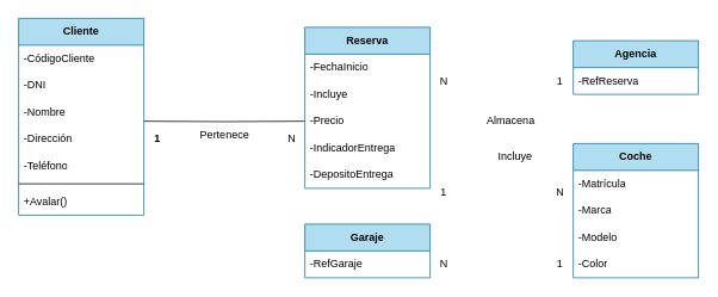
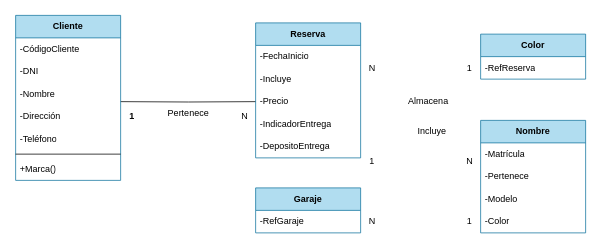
  <mxCell id="0" />
  <mxCell id="1" parent="0" />
  <mxCell id="2" style="edgeStyle=orthogonalEdgeStyle;rounded=0;orthogonalLoop=1;jettySize=auto;html=1;endArrow=none;endFill=0;entryX=0;entryY=0.5;entryDx=0;entryDy=0;" edge="1" parent="1" target="14"><mxGeometry relative="1" as="geometry"><mxPoint x="160" y="135" as="sourcePoint" /><mxPoint x="350" y="130" as="targetPoint" /></mxGeometry></mxCell>
  <mxCell id="3" value="&lt;b&gt;Cliente&lt;/b&gt;" style="swimlane;fontStyle=0;childLayout=stackLayout;horizontal=1;startSize=30;horizontalStack=0;resizeParent=1;resizeParentMax=0;resizeLast=0;collapsible=1;marginBottom=0;whiteSpace=wrap;html=1;fillColor=#b1ddf0;strokeColor=#10739e;" vertex="1" parent="1"><mxGeometry x="20" y="20" width="140" height="220" as="geometry" /></mxCell>
  <mxCell id="4" value="-CódigoCliente" style="text;strokeColor=none;fillColor=none;align=left;verticalAlign=middle;spacingLeft=4;spacingRight=4;overflow=hidden;points=[[0,0.5],[1,0.5]];portConstraint=eastwest;rotatable=0;whiteSpace=wrap;html=1;" vertex="1" parent="3"><mxGeometry y="30" width="140" height="30" as="geometry" /></mxCell>
  <mxCell id="5" value="-DNI" style="text;strokeColor=none;fillColor=none;align=left;verticalAlign=middle;spacingLeft=4;spacingRight=4;overflow=hidden;points=[[0,0.5],[1,0.5]];portConstraint=eastwest;rotatable=0;whiteSpace=wrap;html=1;" vertex="1" parent="3"><mxGeometry y="60" width="140" height="30" as="geometry" /></mxCell>
  <mxCell id="6" value="-Nombre" style="text;strokeColor=none;fillColor=none;align=left;verticalAlign=middle;spacingLeft=4;spacingRight=4;overflow=hidden;points=[[0,0.5],[1,0.5]];portConstraint=eastwest;rotatable=0;whiteSpace=wrap;html=1;" vertex="1" parent="3"><mxGeometry y="90" width="140" height="30" as="geometry" /></mxCell>
  <mxCell id="7" value="-Dirección" style="text;strokeColor=none;fillColor=none;align=left;verticalAlign=middle;spacingLeft=4;spacingRight=4;overflow=hidden;points=[[0,0.5],[1,0.5]];portConstraint=eastwest;rotatable=0;whiteSpace=wrap;html=1;" vertex="1" parent="3"><mxGeometry y="120" width="140" height="30" as="geometry" /></mxCell>
  <mxCell id="8" value="-Teléfono" style="text;strokeColor=none;fillColor=none;align=left;verticalAlign=middle;spacingLeft=4;spacingRight=4;overflow=hidden;points=[[0,0.5],[1,0.5]];portConstraint=eastwest;rotatable=0;whiteSpace=wrap;html=1;" vertex="1" parent="3"><mxGeometry y="150" width="140" height="30" as="geometry" /></mxCell>
  <mxCell id="9" value="" style="line;strokeWidth=1;rotatable=0;dashed=0;labelPosition=right;align=left;verticalAlign=middle;spacingTop=0;spacingLeft=6;points=[];portConstraint=eastwest;" vertex="1" parent="3"><mxGeometry y="180" width="140" height="10" as="geometry" /></mxCell>
- <mxCell id="10" value="+Avalar()" style="text;strokeColor=none;fillColor=none;align=left;verticalAlign=middle;spacingLeft=4;spacingRight=4;overflow=hidden;points=[[0,0.5],[1,0.5]];portConstraint=eastwest;rotatable=0;whiteSpace=wrap;html=1;" vertex="1" parent="3"><mxGeometry y="190" width="140" height="30" as="geometry" /></mxCell>
+ <mxCell id="10" value="+Marca()" style="text;strokeColor=none;fillColor=none;align=left;verticalAlign=middle;spacingLeft=4;spacingRight=4;overflow=hidden;points=[[0,0.5],[1,0.5]];portConstraint=eastwest;rotatable=0;whiteSpace=wrap;html=1;" vertex="1" parent="3"><mxGeometry y="190" width="140" height="30" as="geometry" /></mxCell>
  <mxCell id="11" value="&lt;b&gt;Reserva&lt;/b&gt;" style="swimlane;fontStyle=0;childLayout=stackLayout;horizontal=1;startSize=30;horizontalStack=0;resizeParent=1;resizeParentMax=0;resizeLast=0;collapsible=1;marginBottom=0;whiteSpace=wrap;html=1;fillColor=#b1ddf0;strokeColor=#10739e;" vertex="1" parent="1"><mxGeometry x="340" y="30" width="140" height="180" as="geometry" /></mxCell>
  <mxCell id="12" value="-FechaInicio" style="text;strokeColor=none;fillColor=none;align=left;verticalAlign=middle;spacingLeft=4;spacingRight=4;overflow=hidden;points=[[0,0.5],[1,0.5]];portConstraint=eastwest;rotatable=0;whiteSpace=wrap;html=1;" vertex="1" parent="11"><mxGeometry y="30" width="140" height="30" as="geometry" /></mxCell>
  <mxCell id="13" value="-Incluye" style="text;strokeColor=none;fillColor=none;align=left;verticalAlign=middle;spacingLeft=4;spacingRight=4;overflow=hidden;points=[[0,0.5],[1,0.5]];portConstraint=eastwest;rotatable=0;whiteSpace=wrap;html=1;" vertex="1" parent="11"><mxGeometry y="60" width="140" height="30" as="geometry" /></mxCell>
  <mxCell id="14" value="-Precio" style="text;strokeColor=none;fillColor=none;align=left;verticalAlign=middle;spacingLeft=4;spacingRight=4;overflow=hidden;points=[[0,0.5],[1,0.5]];portConstraint=eastwest;rotatable=0;whiteSpace=wrap;html=1;" vertex="1" parent="11"><mxGeometry y="90" width="140" height="30" as="geometry" /></mxCell>
  <mxCell id="15" value="-IndicadorEntrega" style="text;strokeColor=none;fillColor=none;align=left;verticalAlign=middle;spacingLeft=4;spacingRight=4;overflow=hidden;points=[[0,0.5],[1,0.5]];portConstraint=eastwest;rotatable=0;whiteSpace=wrap;html=1;" vertex="1" parent="11"><mxGeometry y="120" width="140" height="30" as="geometry" /></mxCell>
  <mxCell id="16" value="-DepositoEntrega" style="text;strokeColor=none;fillColor=none;align=left;verticalAlign=middle;spacingLeft=4;spacingRight=4;overflow=hidden;points=[[0,0.5],[1,0.5]];portConstraint=eastwest;rotatable=0;whiteSpace=wrap;html=1;" vertex="1" parent="11"><mxGeometry y="150" width="140" height="30" as="geometry" /></mxCell>
- <mxCell id="17" value="&lt;b&gt;Coche&lt;/b&gt;" style="swimlane;fontStyle=0;childLayout=stackLayout;horizontal=1;startSize=30;horizontalStack=0;resizeParent=1;resizeParentMax=0;resizeLast=0;collapsible=1;marginBottom=0;whiteSpace=wrap;html=1;fillColor=#b1ddf0;strokeColor=#10739e;" vertex="1" parent="1"><mxGeometry x="640" y="160" width="140" height="150" as="geometry" /></mxCell>
+ <mxCell id="17" value="&lt;b&gt;Nombre&lt;/b&gt;" style="swimlane;fontStyle=0;childLayout=stackLayout;horizontal=1;startSize=30;horizontalStack=0;resizeParent=1;resizeParentMax=0;resizeLast=0;collapsible=1;marginBottom=0;whiteSpace=wrap;html=1;fillColor=#b1ddf0;strokeColor=#10739e;" vertex="1" parent="1"><mxGeometry x="640" y="160" width="140" height="150" as="geometry" /></mxCell>
  <mxCell id="18" value="-Matrícula" style="text;strokeColor=none;fillColor=none;align=left;verticalAlign=middle;spacingLeft=4;spacingRight=4;overflow=hidden;points=[[0,0.5],[1,0.5]];portConstraint=eastwest;rotatable=0;whiteSpace=wrap;html=1;" vertex="1" parent="17"><mxGeometry y="30" width="140" height="30" as="geometry" /></mxCell>
- <mxCell id="19" value="-Marca" style="text;strokeColor=none;fillColor=none;align=left;verticalAlign=middle;spacingLeft=4;spacingRight=4;overflow=hidden;points=[[0,0.5],[1,0.5]];portConstraint=eastwest;rotatable=0;whiteSpace=wrap;html=1;" vertex="1" parent="17"><mxGeometry y="60" width="140" height="30" as="geometry" /></mxCell>
+ <mxCell id="19" value="-Pertenece" style="text;strokeColor=none;fillColor=none;align=left;verticalAlign=middle;spacingLeft=4;spacingRight=4;overflow=hidden;points=[[0,0.5],[1,0.5]];portConstraint=eastwest;rotatable=0;whiteSpace=wrap;html=1;" vertex="1" parent="17"><mxGeometry y="60" width="140" height="30" as="geometry" /></mxCell>
  <mxCell id="20" value="-Modelo" style="text;strokeColor=none;fillColor=none;align=left;verticalAlign=middle;spacingLeft=4;spacingRight=4;overflow=hidden;points=[[0,0.5],[1,0.5]];portConstraint=eastwest;rotatable=0;whiteSpace=wrap;html=1;" vertex="1" parent="17"><mxGeometry y="90" width="140" height="30" as="geometry" /></mxCell>
  <mxCell id="21" value="-Color" style="text;strokeColor=none;fillColor=none;align=left;verticalAlign=middle;spacingLeft=4;spacingRight=4;overflow=hidden;points=[[0,0.5],[1,0.5]];portConstraint=eastwest;rotatable=0;whiteSpace=wrap;html=1;" vertex="1" parent="17"><mxGeometry y="120" width="140" height="30" as="geometry" /></mxCell>
- <mxCell id="22" value="&lt;b&gt;Agencia&lt;/b&gt;" style="swimlane;fontStyle=0;childLayout=stackLayout;horizontal=1;startSize=30;horizontalStack=0;resizeParent=1;resizeParentMax=0;resizeLast=0;collapsible=1;marginBottom=0;whiteSpace=wrap;html=1;fillColor=#b1ddf0;strokeColor=#10739e;" vertex="1" parent="1"><mxGeometry x="640" y="45" width="140" height="60" as="geometry" /></mxCell>
+ <mxCell id="22" value="&lt;b&gt;Color&lt;/b&gt;" style="swimlane;fontStyle=0;childLayout=stackLayout;horizontal=1;startSize=30;horizontalStack=0;resizeParent=1;resizeParentMax=0;resizeLast=0;collapsible=1;marginBottom=0;whiteSpace=wrap;html=1;fillColor=#b1ddf0;strokeColor=#10739e;" vertex="1" parent="1"><mxGeometry x="640" y="45" width="140" height="60" as="geometry" /></mxCell>
  <mxCell id="23" value="-RefReserva" style="text;strokeColor=none;fillColor=none;align=left;verticalAlign=middle;spacingLeft=4;spacingRight=4;overflow=hidden;points=[[0,0.5],[1,0.5]];portConstraint=eastwest;rotatable=0;whiteSpace=wrap;html=1;" vertex="1" parent="22"><mxGeometry y="30" width="140" height="30" as="geometry" /></mxCell>
  <mxCell id="24" value="&lt;b&gt;Garaje&lt;/b&gt;" style="swimlane;fontStyle=0;childLayout=stackLayout;horizontal=1;startSize=30;horizontalStack=0;resizeParent=1;resizeParentMax=0;resizeLast=0;collapsible=1;marginBottom=0;whiteSpace=wrap;html=1;fillColor=#b1ddf0;strokeColor=#10739e;" vertex="1" parent="1"><mxGeometry x="340" y="250" width="140" height="60" as="geometry" /></mxCell>
  <mxCell id="25" value="-RefGaraje" style="text;strokeColor=none;fillColor=none;align=left;verticalAlign=middle;spacingLeft=4;spacingRight=4;overflow=hidden;points=[[0,0.5],[1,0.5]];portConstraint=eastwest;rotatable=0;whiteSpace=wrap;html=1;" vertex="1" parent="24"><mxGeometry y="30" width="140" height="30" as="geometry" /></mxCell>
  <mxCell id="26" value="1" style="text;html=1;align=center;verticalAlign=middle;resizable=0;points=[];autosize=1;strokeColor=none;fillColor=none;fontStyle=1" vertex="1" parent="1"><mxGeometry x="160" y="140" width="30" height="30" as="geometry" /></mxCell>
  <mxCell id="27" value="N" style="text;html=1;align=center;verticalAlign=middle;resizable=0;points=[];autosize=1;strokeColor=none;fillColor=none;" vertex="1" parent="1"><mxGeometry x="310" y="140" width="30" height="30" as="geometry" /></mxCell>
  <mxCell id="28" value="Pertenece" style="text;html=1;align=center;verticalAlign=middle;resizable=0;points=[];autosize=1;strokeColor=none;fillColor=none;" vertex="1" parent="1"><mxGeometry x="210" y="135" width="80" height="30" as="geometry" /></mxCell>
  <mxCell id="29" value="N" style="text;html=1;align=center;verticalAlign=middle;resizable=0;points=[];autosize=1;strokeColor=none;fillColor=none;" vertex="1" parent="1"><mxGeometry x="480" y="75" width="30" height="30" as="geometry" /></mxCell>
  <mxCell id="30" value="1" style="text;html=1;align=center;verticalAlign=middle;resizable=0;points=[];autosize=1;strokeColor=none;fillColor=none;" vertex="1" parent="1"><mxGeometry x="610" y="75" width="30" height="30" as="geometry" /></mxCell>
  <mxCell id="31" value="N" style="text;html=1;align=center;verticalAlign=middle;resizable=0;points=[];autosize=1;strokeColor=none;fillColor=none;" vertex="1" parent="1"><mxGeometry x="610" y="200" width="30" height="30" as="geometry" /></mxCell>
  <mxCell id="32" value="Incluye" style="text;html=1;align=center;verticalAlign=middle;resizable=0;points=[];autosize=1;strokeColor=none;fillColor=none;" vertex="1" parent="1"><mxGeometry x="545" y="160" width="60" height="30" as="geometry" /></mxCell>
  <mxCell id="33" value="1" style="text;html=1;align=center;verticalAlign=middle;resizable=0;points=[];autosize=1;strokeColor=none;fillColor=none;" vertex="1" parent="1"><mxGeometry x="480" y="200" width="30" height="30" as="geometry" /></mxCell>
  <mxCell id="34" value="1" style="text;html=1;align=center;verticalAlign=middle;resizable=0;points=[];autosize=1;strokeColor=none;fillColor=none;" vertex="1" parent="1"><mxGeometry x="610" y="280" width="30" height="30" as="geometry" /></mxCell>
  <mxCell id="35" value="N" style="text;html=1;align=center;verticalAlign=middle;resizable=0;points=[];autosize=1;strokeColor=none;fillColor=none;" vertex="1" parent="1"><mxGeometry x="480" y="280" width="30" height="30" as="geometry" /></mxCell>
  <mxCell id="36" value="Almacena" style="text;html=1;align=center;verticalAlign=middle;resizable=0;points=[];autosize=1;strokeColor=none;fillColor=none;" vertex="1" parent="1"><mxGeometry x="530" y="120" width="80" height="30" as="geometry" /></mxCell>
